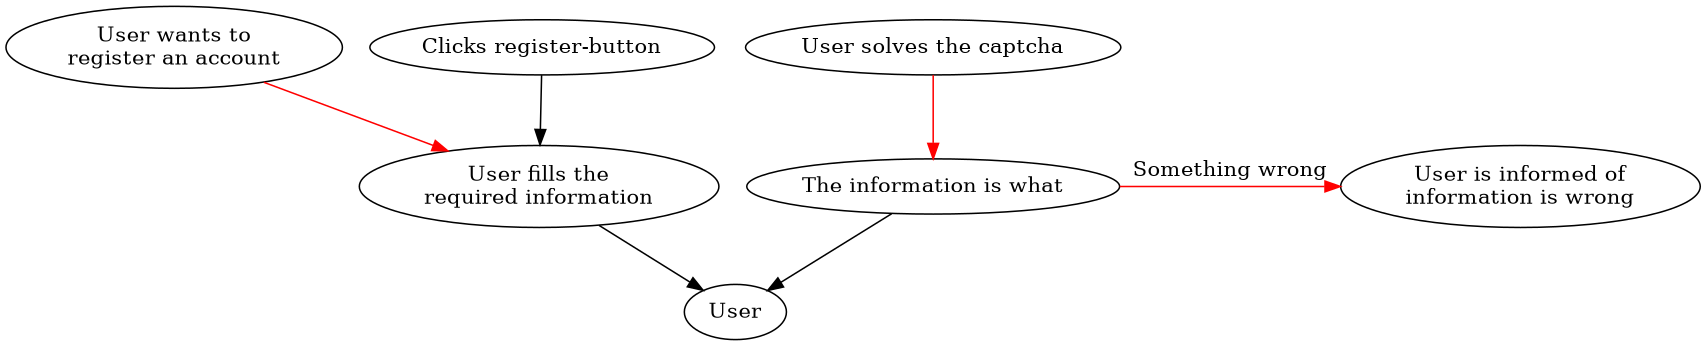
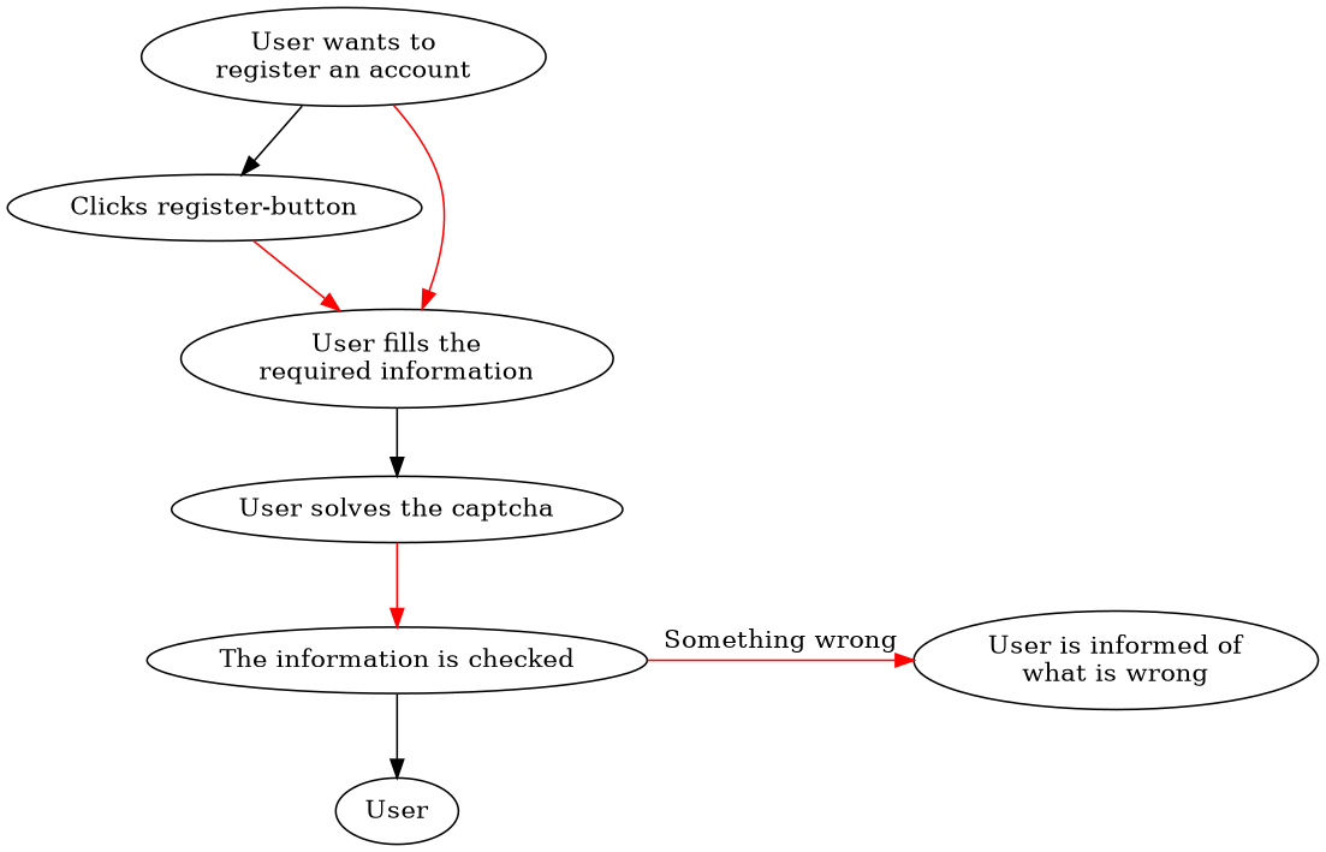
  digraph {
-   n1 [label="The information is what"]
-   n2 [label="User is informed of\ninformation is wrong"]
+   n1 [label="The information is checked"]
+   n2 [label="User is informed of\nwhat is wrong"]
    n3 [label=User]
    n4 [label="User wants to\nregister an account"]
    n5 [label="Clicks register-button"]
    n6 [label="User fills the\nrequired information"]
    n7 [label="User solves the captcha"]
    subgraph sub_1 {
      rank=same
      n1
      n2
    }
    n1 -> n2 [color=red label="Something wrong"]
    n1 -> n3
+   n4 -> n5
    n4 -> n6 [color=red]
-   n5 -> n6
-   n6 -> n3
+   n5 -> n6 [color=red]
+   n6 -> n7
    n7 -> n1 [color=red]
  }
